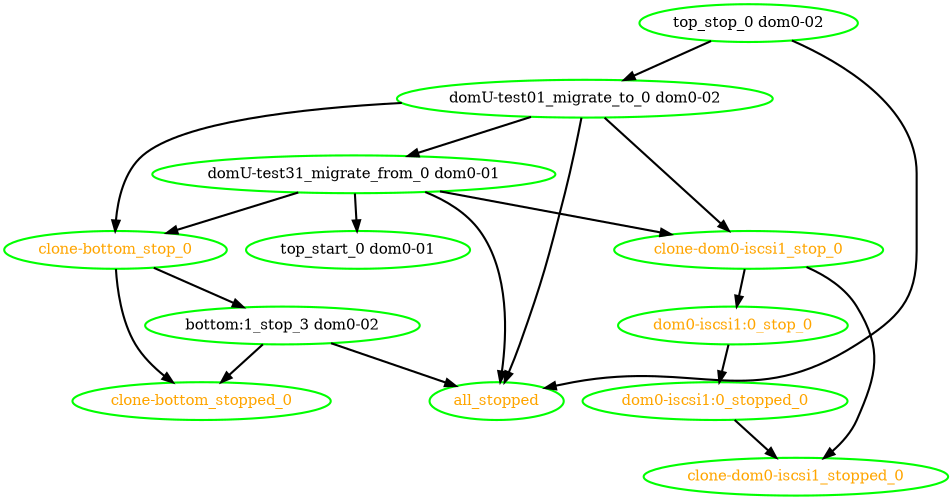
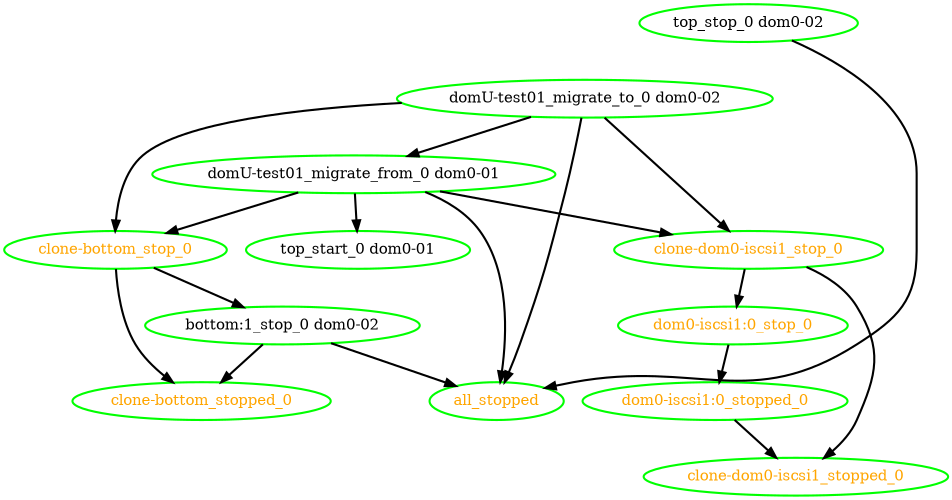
  digraph {
    node [color=green fontcolor=orange style=bold]
    edge [style=bold]
-   "bottom:1_stop_0 dom0-02" [fontcolor=black label="bottom:1_stop_3 dom0-02"]
+   "bottom:1_stop_0 dom0-02" [fontcolor=black]
    all_stopped
    "clone-bottom_stopped_0"
    "clone-bottom_stop_0"
    "clone-dom0-iscsi1_stop_0"
    "clone-dom0-iscsi1_stopped_0"
    "dom0-iscsi1:0_stop_0"
    "dom0-iscsi1:0_stopped_0"
-   "domU-test01_migrate_from_0 dom0-01" [fontcolor=black label="domU-test31_migrate_from_0 dom0-01"]
+   "domU-test01_migrate_from_0 dom0-01" [fontcolor=black]
    "top_start_0 dom0-01" [fontcolor=black]
    "domU-test01_migrate_to_0 dom0-02" [fontcolor=black]
    "top_stop_0 dom0-02" [fontcolor=black]
    "bottom:1_stop_0 dom0-02" -> all_stopped
    "bottom:1_stop_0 dom0-02" -> "clone-bottom_stopped_0"
    "clone-bottom_stop_0" -> "bottom:1_stop_0 dom0-02"
    "clone-bottom_stop_0" -> "clone-bottom_stopped_0"
    "clone-dom0-iscsi1_stop_0" -> "clone-dom0-iscsi1_stopped_0"
    "clone-dom0-iscsi1_stop_0" -> "dom0-iscsi1:0_stop_0"
    "dom0-iscsi1:0_stop_0" -> "dom0-iscsi1:0_stopped_0"
    "dom0-iscsi1:0_stopped_0" -> "clone-dom0-iscsi1_stopped_0"
    "domU-test01_migrate_from_0 dom0-01" -> all_stopped
    "domU-test01_migrate_from_0 dom0-01" -> "clone-bottom_stop_0"
    "domU-test01_migrate_from_0 dom0-01" -> "clone-dom0-iscsi1_stop_0"
    "domU-test01_migrate_from_0 dom0-01" -> "top_start_0 dom0-01"
    "domU-test01_migrate_to_0 dom0-02" -> all_stopped
    "domU-test01_migrate_to_0 dom0-02" -> "clone-bottom_stop_0"
    "domU-test01_migrate_to_0 dom0-02" -> "clone-dom0-iscsi1_stop_0"
    "domU-test01_migrate_to_0 dom0-02" -> "domU-test01_migrate_from_0 dom0-01"
    "top_stop_0 dom0-02" -> all_stopped
-   "top_stop_0 dom0-02" -> "domU-test01_migrate_to_0 dom0-02"
  }
